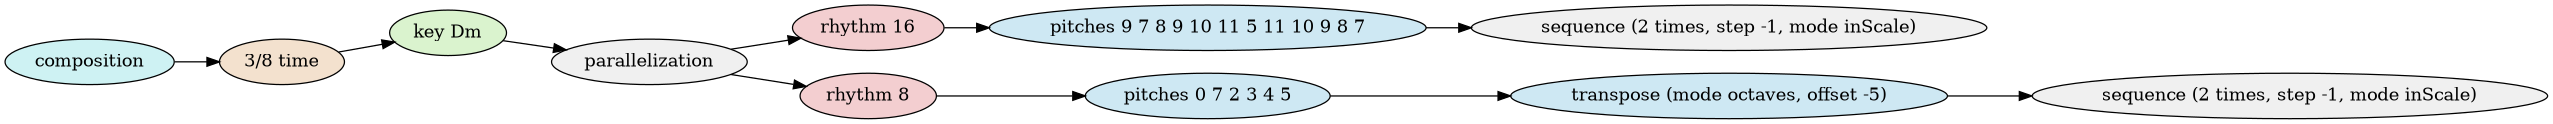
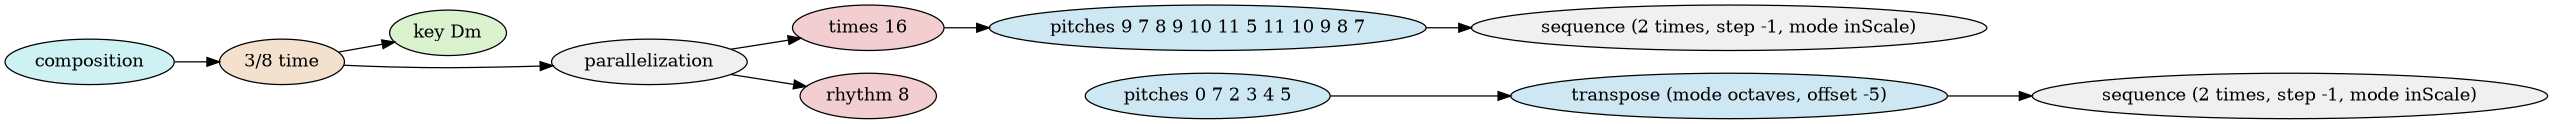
  digraph {
    ordering=out
    rankdir=LR
    node [fillcolor="#f0f0f0" style=filled]
    n1 [fillcolor="#cef2f3" label=composition]
    n2 [fillcolor="#f3e1ce" label="3/8 time"]
    n3 [fillcolor="#daf3ce" label="key Dm"]
    n4 [label=parallelization]
-   n5 [fillcolor="#f3ced0" label="rhythm 16"]
+   n5 [fillcolor="#f3ced0" label="times 16"]
    n6 [fillcolor="#f3ced0" label="rhythm 8"]
    n7 [fillcolor="#cee8f3" label="pitches 9 7 8 9 10 11 5 11 10 9 8 7"]
    n8 [fillcolor="#cee8f3" label="pitches 0 7 2 3 4 5"]
    n9 [label="sequence (2 times, step -1, mode inScale)"]
    n10 [fillcolor="#cee8f3" label="transpose (mode octaves, offset -5)"]
    n11 [label="sequence (2 times, step -1, mode inScale)"]
    n1 -> n2
    n2 -> n3
-   n3 -> n4
+   n2 -> n4
    n4 -> n5
    n4 -> n6
    n5 -> n7
-   n6 -> n8
    n7 -> n9
    n8 -> n10
    n10 -> n11
  }
